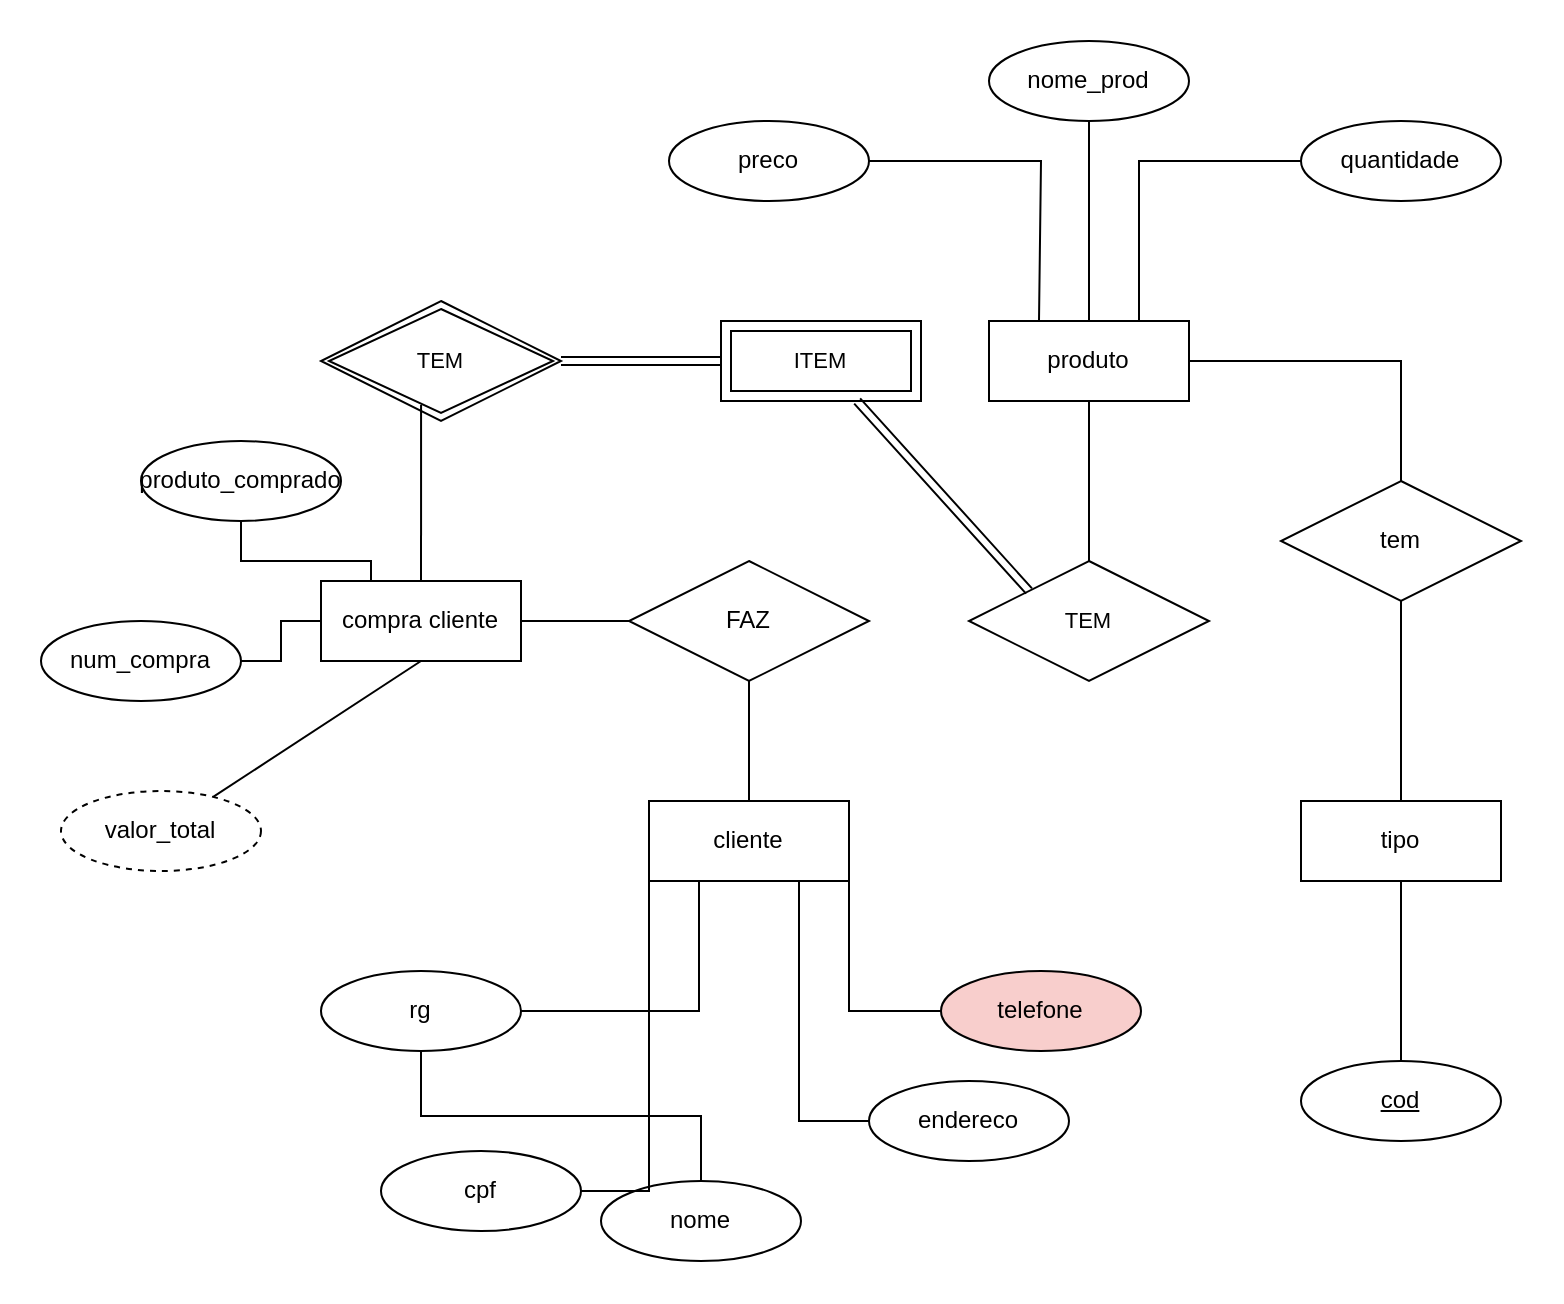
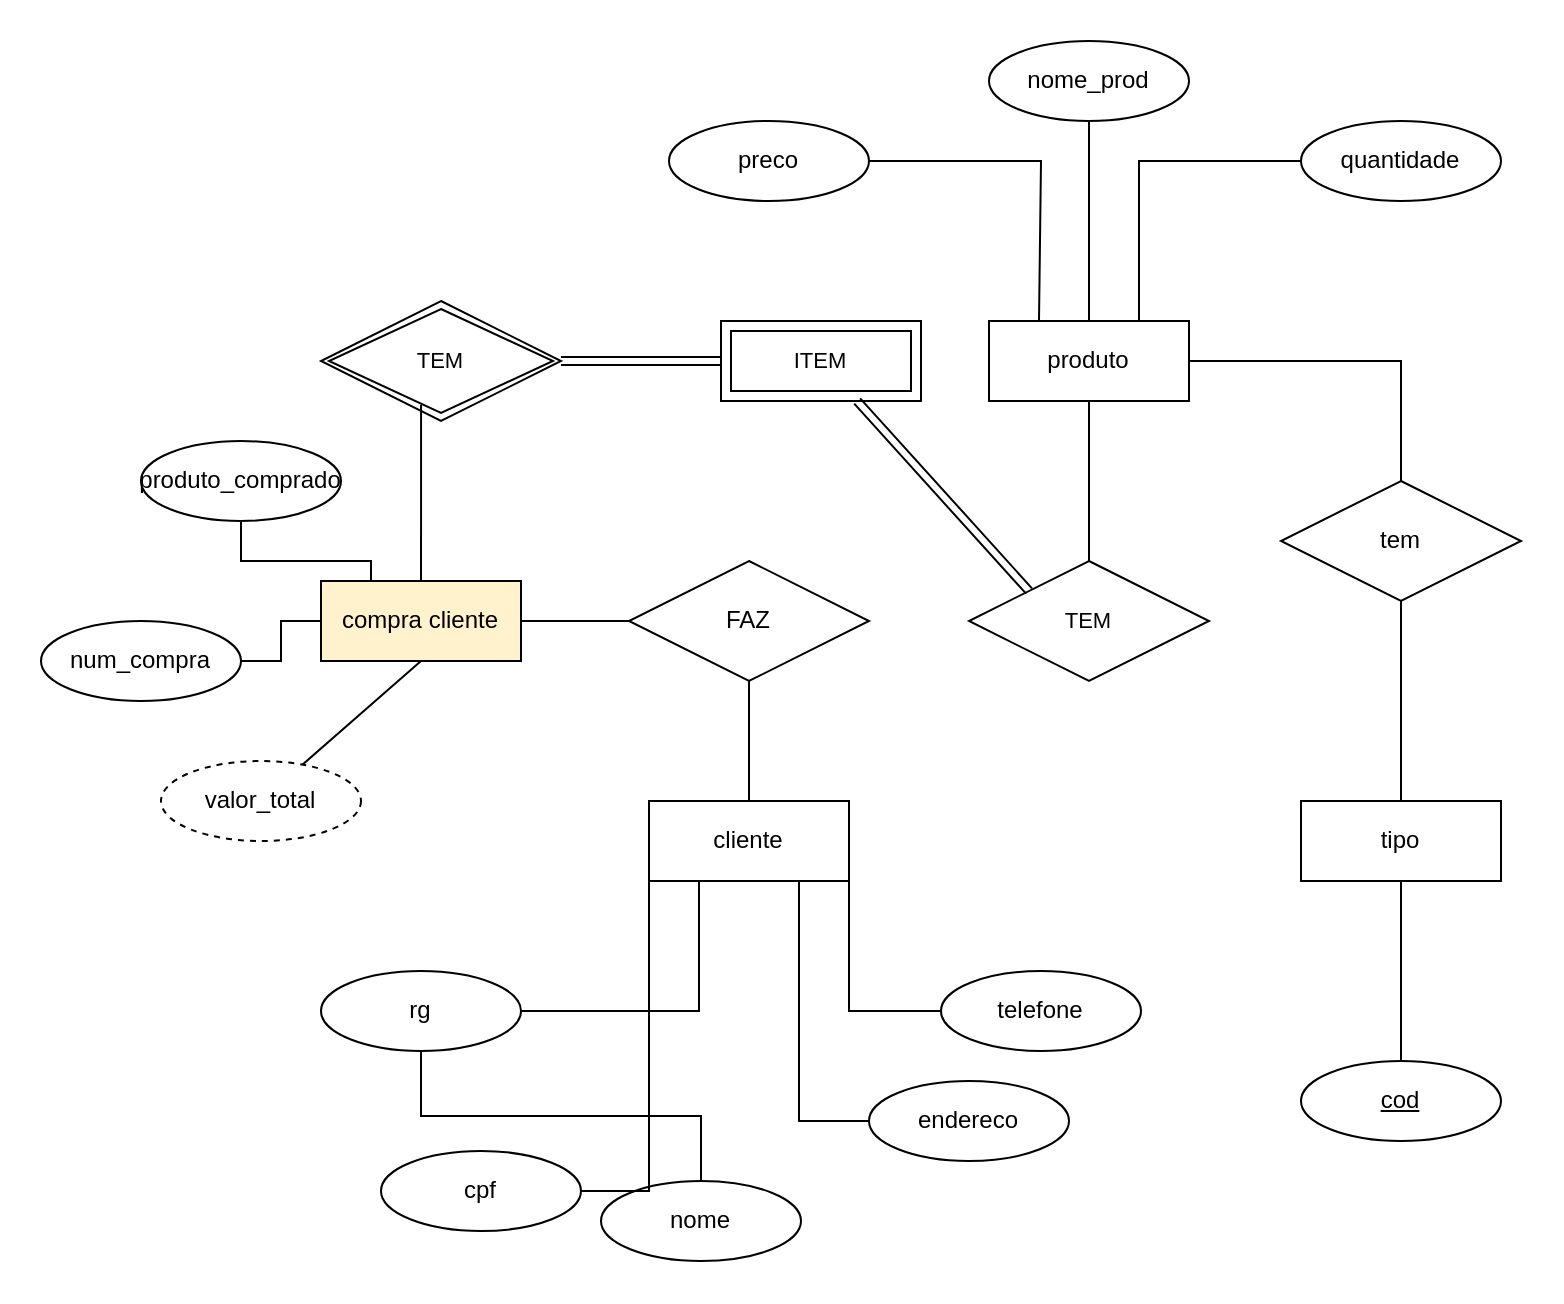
  <mxCell id="0" />
  <mxCell id="1" parent="0" />
  <mxCell id="2" value="cliente" style="whiteSpace=wrap;html=1;align=center;" vertex="1" parent="1"><mxGeometry x="324" y="400" width="100" height="40" as="geometry" /></mxCell>
  <mxCell id="3" value="cpf" style="ellipse;whiteSpace=wrap;html=1;align=center;" vertex="1" parent="1"><mxGeometry x="190" y="575" width="100" height="40" as="geometry" /></mxCell>
  <mxCell id="4" style="edgeStyle=orthogonalEdgeStyle;rounded=0;orthogonalLoop=1;jettySize=auto;html=1;entryX=0.25;entryY=1;entryDx=0;entryDy=0;endArrow=none;endFill=0;" edge="1" parent="1" source="5" target="2"><mxGeometry relative="1" as="geometry" /></mxCell>
  <mxCell id="5" value="rg" style="ellipse;whiteSpace=wrap;html=1;align=center;" vertex="1" parent="1"><mxGeometry x="160" y="485" width="100" height="40" as="geometry" /></mxCell>
  <mxCell id="6" style="edgeStyle=orthogonalEdgeStyle;rounded=0;orthogonalLoop=1;jettySize=auto;html=1;exitX=0.5;exitY=0;exitDx=0;exitDy=0;endArrow=none;endFill=0;" edge="1" parent="1" source="7" target="5"><mxGeometry relative="1" as="geometry"><mxPoint x="400" y="610" as="sourcePoint" /></mxGeometry></mxCell>
  <mxCell id="7" value="nome" style="ellipse;whiteSpace=wrap;html=1;align=center;" vertex="1" parent="1"><mxGeometry x="300" y="590" width="100" height="40" as="geometry" /></mxCell>
  <mxCell id="8" style="edgeStyle=orthogonalEdgeStyle;rounded=0;orthogonalLoop=1;jettySize=auto;html=1;entryX=0.75;entryY=1;entryDx=0;entryDy=0;endArrow=none;endFill=0;" edge="1" parent="1" source="9" target="2"><mxGeometry relative="1" as="geometry" /></mxCell>
  <mxCell id="9" value="endereco" style="ellipse;whiteSpace=wrap;html=1;align=center;" vertex="1" parent="1"><mxGeometry x="434" y="540" width="100" height="40" as="geometry" /></mxCell>
  <mxCell id="10" style="edgeStyle=orthogonalEdgeStyle;rounded=0;orthogonalLoop=1;jettySize=auto;html=1;entryX=1;entryY=1;entryDx=0;entryDy=0;endArrow=none;endFill=0;" edge="1" parent="1" source="11" target="2"><mxGeometry relative="1" as="geometry" /></mxCell>
- <mxCell id="11" value="telefone" style="ellipse;whiteSpace=wrap;html=1;align=center;fillColor=#f8cecc;" vertex="1" parent="1"><mxGeometry x="470" y="485" width="100" height="40" as="geometry" /></mxCell>
+ <mxCell id="11" value="telefone" style="ellipse;whiteSpace=wrap;html=1;align=center;" vertex="1" parent="1"><mxGeometry x="470" y="485" width="100" height="40" as="geometry" /></mxCell>
  <mxCell id="12" style="edgeStyle=orthogonalEdgeStyle;rounded=0;orthogonalLoop=1;jettySize=auto;html=1;entryX=0;entryY=1;entryDx=0;entryDy=0;endArrow=none;endFill=0;" edge="1" parent="1" source="3" target="2"><mxGeometry relative="1" as="geometry" /></mxCell>
  <mxCell id="13" style="edgeStyle=orthogonalEdgeStyle;rounded=0;orthogonalLoop=1;jettySize=auto;html=1;entryX=0.25;entryY=0;entryDx=0;entryDy=0;endArrow=none;endFill=0;" edge="1" parent="1" source="14" target="23"><mxGeometry relative="1" as="geometry"><mxPoint x="375" y="170" as="targetPoint" /><Array as="points"><mxPoint x="520" y="80" /></Array></mxGeometry></mxCell>
  <mxCell id="14" value="preco" style="ellipse;whiteSpace=wrap;html=1;align=center;" vertex="1" parent="1"><mxGeometry x="334" y="60" width="100" height="40" as="geometry" /></mxCell>
  <mxCell id="15" value="nome_prod" style="ellipse;whiteSpace=wrap;html=1;align=center;" vertex="1" parent="1"><mxGeometry x="494" y="20" width="100" height="40" as="geometry" /></mxCell>
  <mxCell id="16" style="edgeStyle=orthogonalEdgeStyle;rounded=0;orthogonalLoop=1;jettySize=auto;html=1;entryX=0.75;entryY=0;entryDx=0;entryDy=0;endArrow=none;endFill=0;" edge="1" parent="1" source="17" target="23"><mxGeometry relative="1" as="geometry"><mxPoint x="425" y="170" as="targetPoint" /></mxGeometry></mxCell>
  <mxCell id="17" value="quantidade" style="ellipse;whiteSpace=wrap;html=1;align=center;" vertex="1" parent="1"><mxGeometry x="650" y="60" width="100" height="40" as="geometry" /></mxCell>
  <mxCell id="18" style="edgeStyle=orthogonalEdgeStyle;rounded=0;orthogonalLoop=1;jettySize=auto;html=1;entryX=0.5;entryY=1;entryDx=0;entryDy=0;exitX=0.5;exitY=0;exitDx=0;exitDy=0;endArrow=none;endFill=0;" edge="1" parent="1" source="23" target="15"><mxGeometry relative="1" as="geometry"><mxPoint x="400" y="170" as="sourcePoint" /></mxGeometry></mxCell>
  <mxCell id="19" style="edgeStyle=orthogonalEdgeStyle;rounded=0;orthogonalLoop=1;jettySize=auto;html=1;entryX=0.5;entryY=0;entryDx=0;entryDy=0;exitX=0.5;exitY=1;exitDx=0;exitDy=0;endArrow=none;endFill=0;" edge="1" parent="1" source="22" target="20"><mxGeometry relative="1" as="geometry"><mxPoint x="790" y="330" as="sourcePoint" /></mxGeometry></mxCell>
  <mxCell id="20" value="cod" style="ellipse;whiteSpace=wrap;html=1;align=center;fontStyle=4;" vertex="1" parent="1"><mxGeometry x="650" y="530" width="100" height="40" as="geometry" /></mxCell>
  <mxCell id="21" style="edgeStyle=orthogonalEdgeStyle;rounded=0;orthogonalLoop=1;jettySize=auto;html=1;entryX=0.5;entryY=1;entryDx=0;entryDy=0;exitX=0.5;exitY=0;exitDx=0;exitDy=0;endArrow=none;endFill=0;" edge="1" parent="1" source="22" target="25"><mxGeometry relative="1" as="geometry"><mxPoint x="810" y="220" as="targetPoint" /></mxGeometry></mxCell>
  <mxCell id="22" value="tipo" style="whiteSpace=wrap;html=1;align=center;" vertex="1" parent="1"><mxGeometry x="650" y="400" width="100" height="40" as="geometry" /></mxCell>
  <mxCell id="23" value="produto" style="whiteSpace=wrap;html=1;align=center;" vertex="1" parent="1"><mxGeometry x="494" y="160" width="100" height="40" as="geometry" /></mxCell>
  <mxCell id="24" style="edgeStyle=orthogonalEdgeStyle;rounded=0;orthogonalLoop=1;jettySize=auto;html=1;entryX=1;entryY=0.5;entryDx=0;entryDy=0;endArrow=none;endFill=0;exitX=0.5;exitY=0;exitDx=0;exitDy=0;" edge="1" parent="1" source="25" target="23"><mxGeometry relative="1" as="geometry" /></mxCell>
  <mxCell id="25" value="tem" style="shape=rhombus;perimeter=rhombusPerimeter;whiteSpace=wrap;html=1;align=center;" vertex="1" parent="1"><mxGeometry x="640" y="240" width="120" height="60" as="geometry" /></mxCell>
- <mxCell id="26" value="compra cliente" style="whiteSpace=wrap;html=1;align=center;" vertex="1" parent="1"><mxGeometry x="160" y="290" width="100" height="40" as="geometry" /></mxCell>
+ <mxCell id="26" value="compra cliente" style="whiteSpace=wrap;html=1;align=center;fillColor=#fff2cc;" vertex="1" parent="1"><mxGeometry x="160" y="290" width="100" height="40" as="geometry" /></mxCell>
  <mxCell id="27" style="edgeStyle=orthogonalEdgeStyle;rounded=0;orthogonalLoop=1;jettySize=auto;html=1;entryX=0;entryY=0.5;entryDx=0;entryDy=0;endArrow=none;endFill=0;" edge="1" parent="1" source="28" target="26"><mxGeometry relative="1" as="geometry" /></mxCell>
  <mxCell id="28" value="num_compra" style="ellipse;whiteSpace=wrap;html=1;align=center;" vertex="1" parent="1"><mxGeometry x="20" y="310" width="100" height="40" as="geometry" /></mxCell>
  <mxCell id="29" style="edgeStyle=orthogonalEdgeStyle;rounded=0;orthogonalLoop=1;jettySize=auto;html=1;entryX=0.25;entryY=0;entryDx=0;entryDy=0;endArrow=none;endFill=0;" edge="1" parent="1" source="30" target="26"><mxGeometry relative="1" as="geometry" /></mxCell>
  <mxCell id="30" value="produto_comprado" style="ellipse;whiteSpace=wrap;html=1;align=center;" vertex="1" parent="1"><mxGeometry x="70" y="220" width="100" height="40" as="geometry" /></mxCell>
  <mxCell id="31" style="rounded=0;orthogonalLoop=1;jettySize=auto;html=1;entryX=0.5;entryY=1;entryDx=0;entryDy=0;endArrow=none;endFill=0;" edge="1" parent="1" source="32" target="26"><mxGeometry relative="1" as="geometry" /></mxCell>
- <mxCell id="32" value="valor_total" style="ellipse;whiteSpace=wrap;html=1;align=center;dashed=1;" vertex="1" parent="1"><mxGeometry x="30" y="395" width="100" height="40" as="geometry" /></mxCell>
+ <mxCell id="32" value="valor_total" style="ellipse;whiteSpace=wrap;html=1;align=center;dashed=1;" vertex="1" parent="1"><mxGeometry x="80" y="380" width="100" height="40" as="geometry" /></mxCell>
  <mxCell id="33" style="edgeStyle=orthogonalEdgeStyle;rounded=0;orthogonalLoop=1;jettySize=auto;html=1;entryX=0.5;entryY=0;entryDx=0;entryDy=0;endArrow=none;endFill=0;" edge="1" parent="1" source="35" target="2"><mxGeometry relative="1" as="geometry"><mxPoint x="430" y="410" as="targetPoint" /></mxGeometry></mxCell>
  <mxCell id="34" style="edgeStyle=orthogonalEdgeStyle;rounded=0;orthogonalLoop=1;jettySize=auto;html=1;entryX=1;entryY=0.5;entryDx=0;entryDy=0;endArrow=none;endFill=0;" edge="1" parent="1" source="35" target="26"><mxGeometry relative="1" as="geometry" /></mxCell>
  <mxCell id="35" value="FAZ" style="shape=rhombus;perimeter=rhombusPerimeter;whiteSpace=wrap;html=1;align=center;" vertex="1" parent="1"><mxGeometry x="314" y="280" width="120" height="60" as="geometry" /></mxCell>
  <mxCell id="36" style="edgeStyle=none;shape=link;rounded=0;orthogonalLoop=1;jettySize=auto;html=1;entryX=1;entryY=0.5;entryDx=0;entryDy=0;strokeColor=default;align=center;verticalAlign=middle;fontFamily=Helvetica;fontSize=11;fontColor=default;labelBackgroundColor=default;endArrow=none;endFill=0;" edge="1" parent="1" source="37" target="38"><mxGeometry relative="1" as="geometry" /></mxCell>
  <mxCell id="37" value="ITEM" style="shape=ext;margin=3;double=1;whiteSpace=wrap;html=1;align=center;fontFamily=Helvetica;fontSize=11;fontColor=default;labelBackgroundColor=default;" vertex="1" parent="1"><mxGeometry x="360" y="160" width="100" height="40" as="geometry" /></mxCell>
  <mxCell id="38" value="TEM" style="shape=rhombus;double=1;perimeter=rhombusPerimeter;whiteSpace=wrap;html=1;align=center;fontFamily=Helvetica;fontSize=11;fontColor=default;labelBackgroundColor=default;" vertex="1" parent="1"><mxGeometry x="160" y="150" width="120" height="60" as="geometry" /></mxCell>
  <mxCell id="39" style="edgeStyle=none;shape=connector;rounded=0;orthogonalLoop=1;jettySize=auto;html=1;entryX=0.417;entryY=0.867;entryDx=0;entryDy=0;entryPerimeter=0;strokeColor=default;align=center;verticalAlign=middle;fontFamily=Helvetica;fontSize=11;fontColor=default;labelBackgroundColor=default;endArrow=none;endFill=0;" edge="1" parent="1" source="26" target="38"><mxGeometry relative="1" as="geometry" /></mxCell>
  <mxCell id="40" style="edgeStyle=none;shape=connector;rounded=0;orthogonalLoop=1;jettySize=auto;html=1;strokeColor=default;align=center;verticalAlign=middle;fontFamily=Helvetica;fontSize=11;fontColor=default;labelBackgroundColor=default;endArrow=none;endFill=0;" edge="1" parent="1" source="41" target="23"><mxGeometry relative="1" as="geometry" /></mxCell>
  <mxCell id="41" value="TEM" style="shape=rhombus;perimeter=rhombusPerimeter;whiteSpace=wrap;html=1;align=center;fontFamily=Helvetica;fontSize=11;fontColor=default;labelBackgroundColor=default;" vertex="1" parent="1"><mxGeometry x="484" y="280" width="120" height="60" as="geometry" /></mxCell>
  <mxCell id="42" style="edgeStyle=none;shape=link;rounded=0;orthogonalLoop=1;jettySize=auto;html=1;entryX=0;entryY=0;entryDx=0;entryDy=0;strokeColor=default;align=center;verticalAlign=middle;fontFamily=Helvetica;fontSize=11;fontColor=default;labelBackgroundColor=default;endArrow=none;endFill=0;" edge="1" parent="1" source="37" target="41"><mxGeometry relative="1" as="geometry" /></mxCell>
